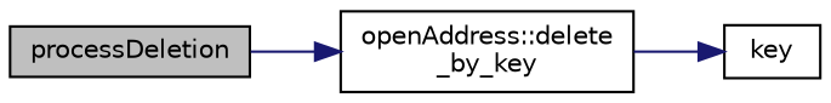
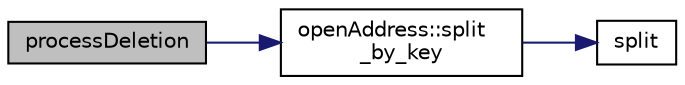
  digraph {
    rankdir=LR
    node [color=black fillcolor=white fontname=Helvetica fontsize=10 shape=record style=filled]
    edge [color=midnightblue fontname=Helvetica fontsize=10 labelfontname=Helvetica labelfontsize=10 style=solid]
    n1 [fillcolor=grey75 fontcolor=black height=0.2 label=processDeletion width=0.4]
-   n2 [height=0.2 label="openAddress::delete\l_by_key" width=0.4]
-   n3 [height=0.2 label=key width=0.4]
+   n2 [height=0.2 label="openAddress::split\l_by_key" width=0.4]
+   n3 [height=0.2 label=split width=0.4]
    n1 -> n2
    n2 -> n3
  }
